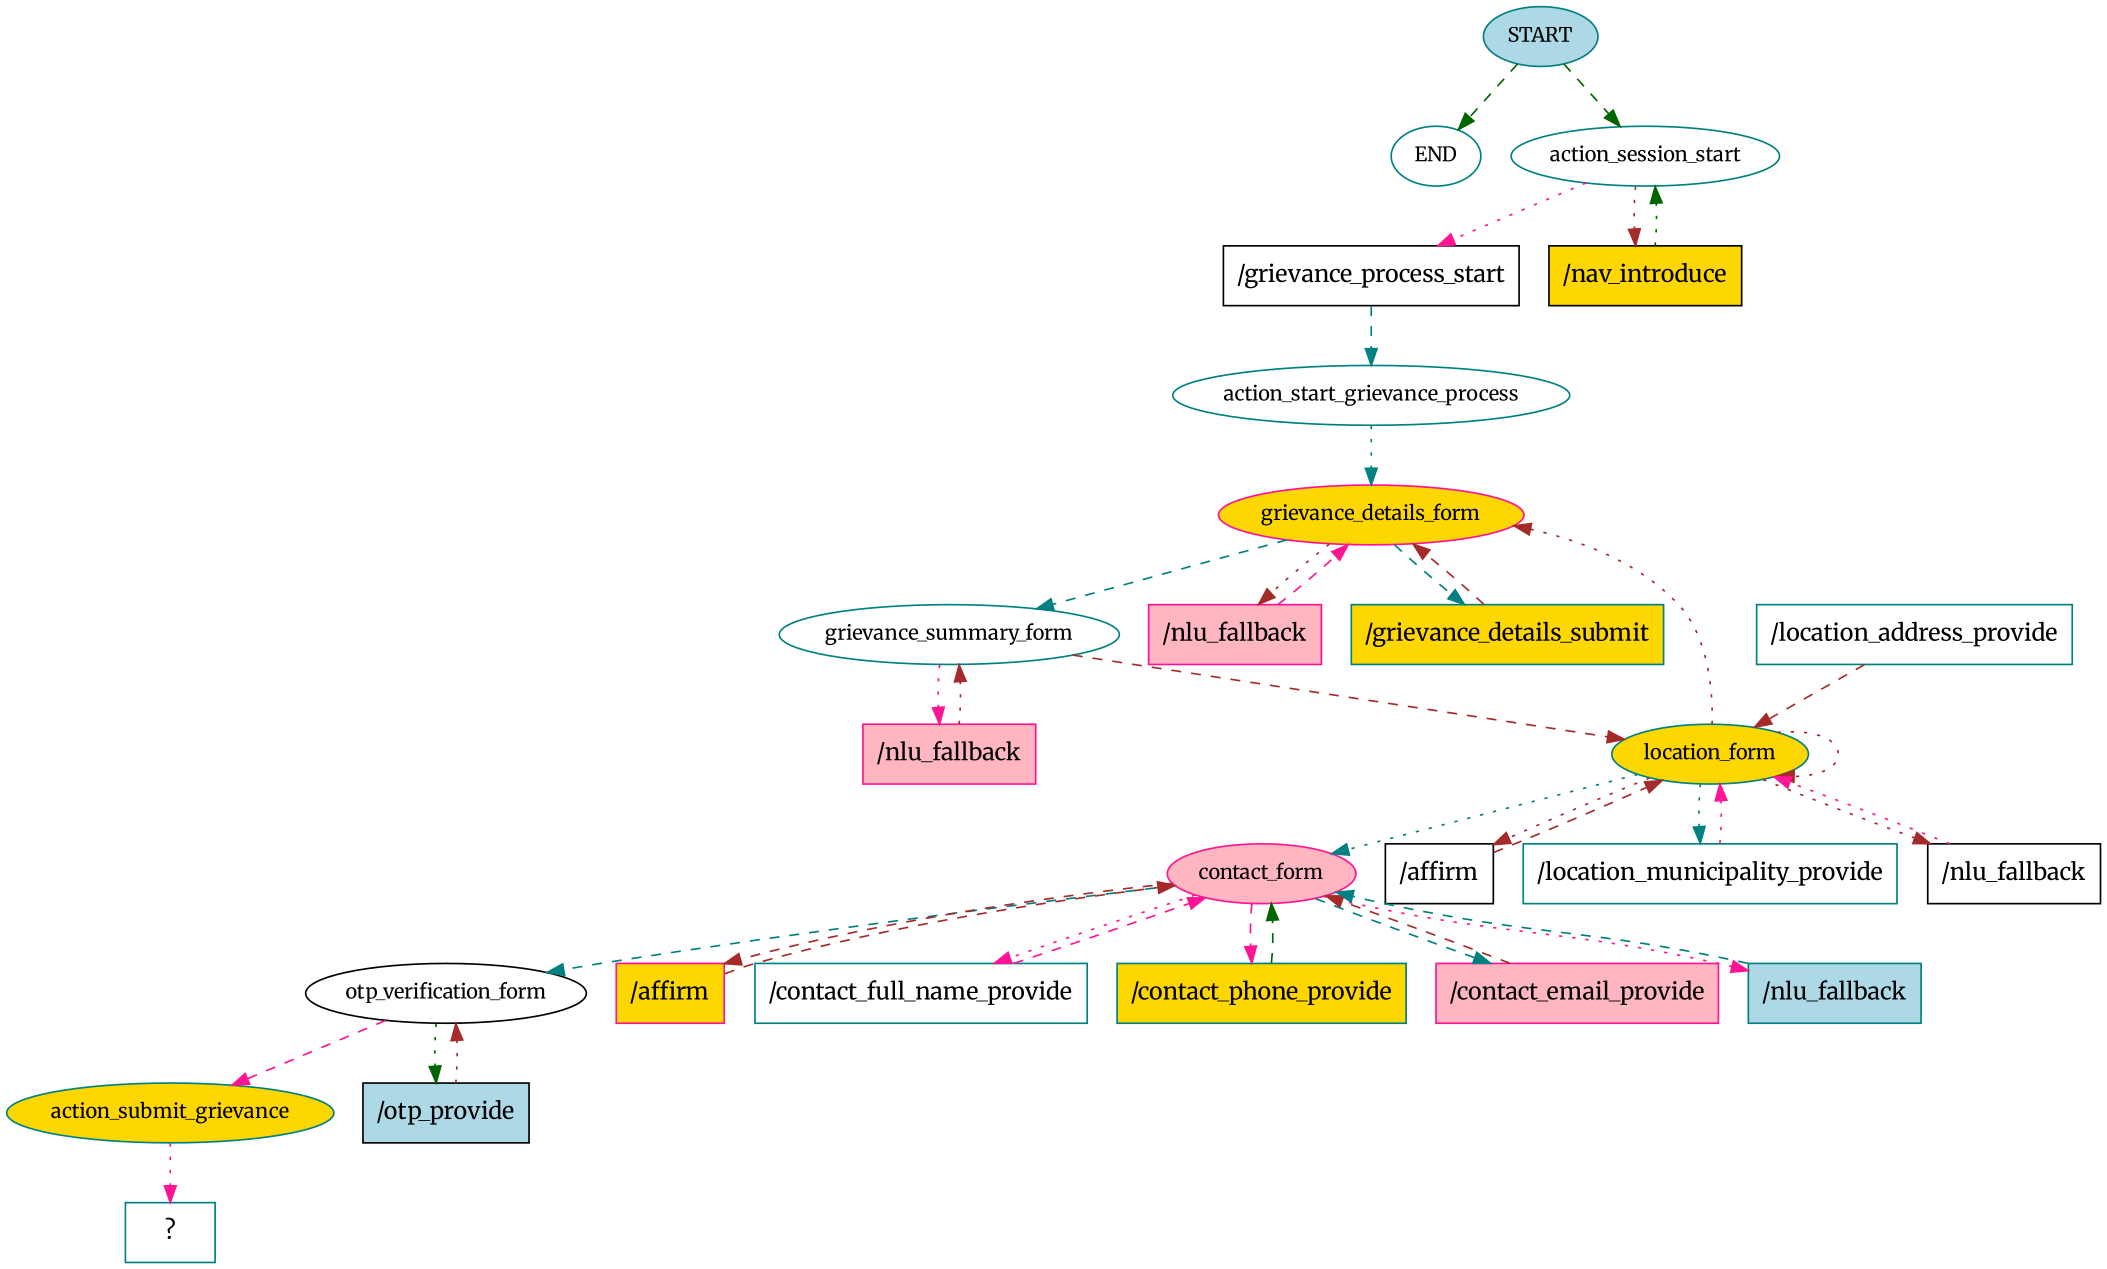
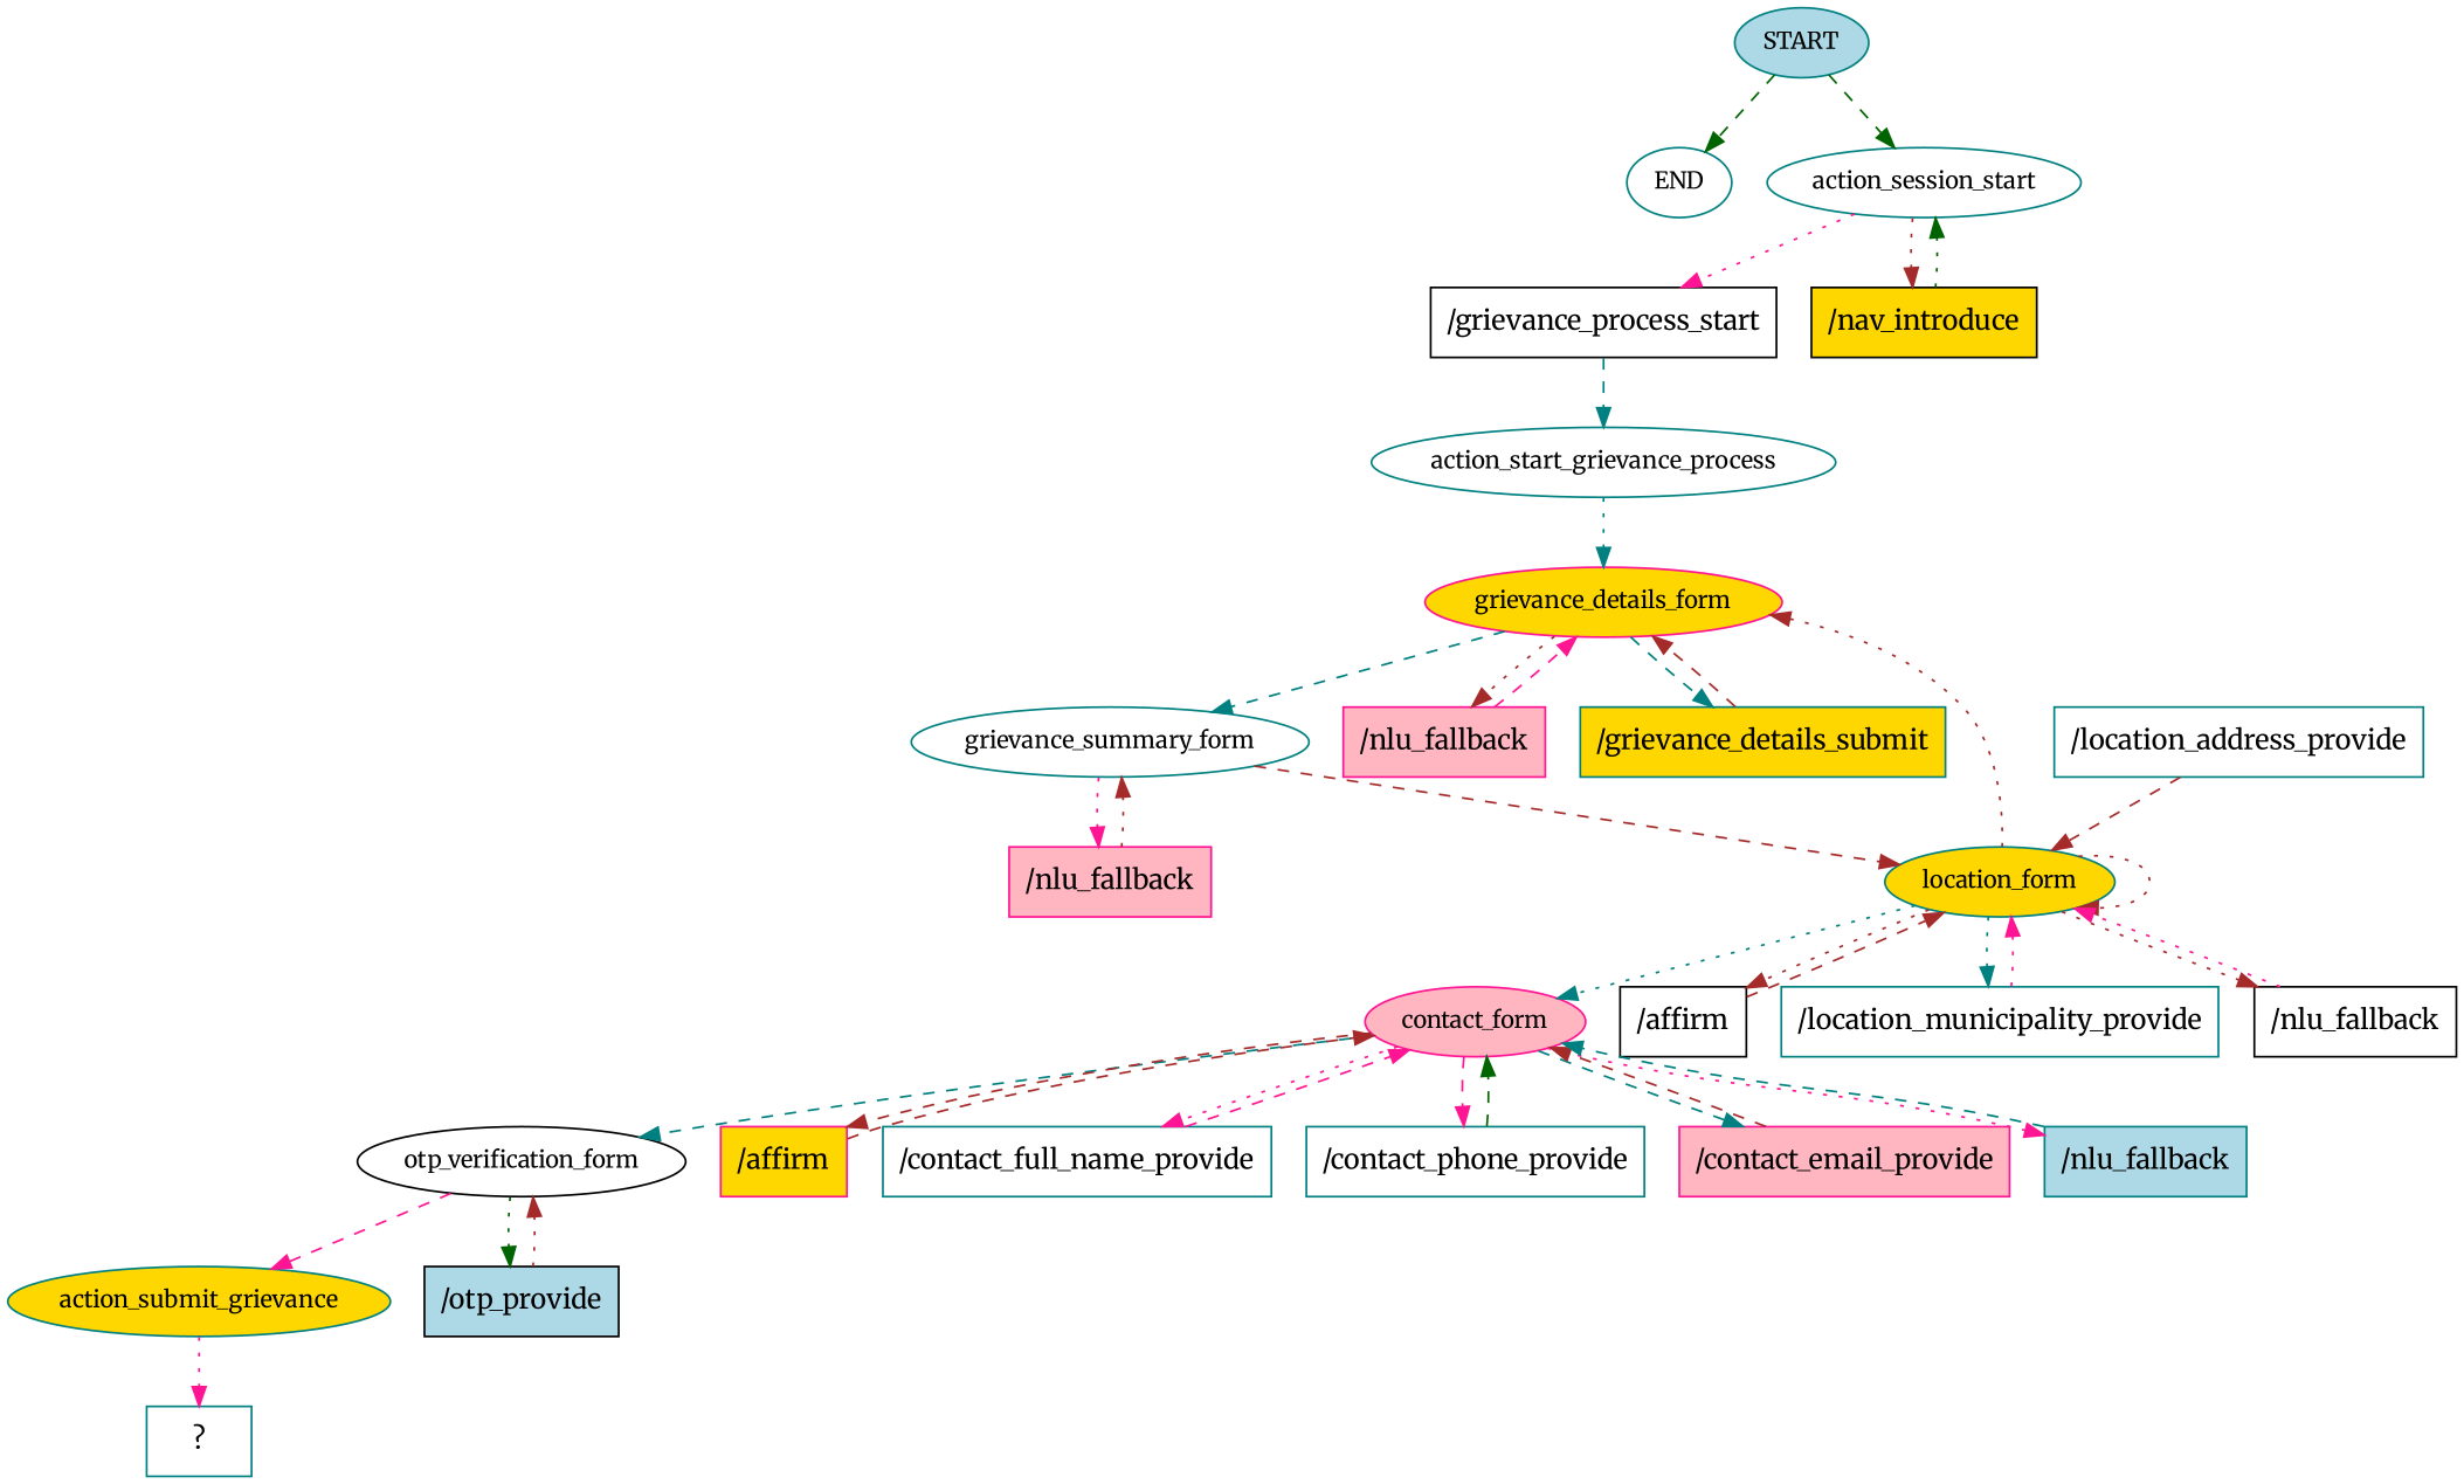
  digraph {
    fontname=Merriweather
    node [color=teal fillcolor=white fontname=Merriweather style=filled shape=rect]
    edge [color=brown fontname=Merriweather style=dashed]
    n1 [fillcolor=lightblue fontsize=12 label=START shape=""]
    n2 [fontsize=12 label=END shape=""]
    n3 [fontsize=12 label=action_session_start shape=""]
    n4 [color=black label="/grievance_process_start"]
    n5 [color=black fillcolor=gold label="/nav_introduce"]
    n6 [fontsize=12 label=action_start_grievance_process shape=""]
    n7 [color=deeppink fillcolor=gold fontsize=12 label=grievance_details_form shape=""]
    n8 [fontsize=12 label=grievance_summary_form shape=""]
    n9 [color=deeppink fillcolor=lightpink label="/nlu_fallback"]
    n10 [fillcolor=gold label="/grievance_details_submit"]
    n11 [fillcolor=gold fontsize=12 label=location_form shape=""]
    n12 [color=deeppink fillcolor=lightpink label="/nlu_fallback"]
    n13 [color=deeppink fillcolor=lightpink fontsize=12 label=contact_form shape=""]
    n14 [color=black label="/affirm"]
    n15 [label="/location_municipality_provide"]
    n16 [color=black label="/nlu_fallback"]
    n17 [color=black fontsize=12 label=otp_verification_form shape=""]
    n18 [color=deeppink fillcolor=gold label="/affirm"]
    n19 [label="/contact_full_name_provide"]
-   n20 [fillcolor=gold label="/contact_phone_provide"]
+   n20 [label="/contact_phone_provide"]
    n21 [color=deeppink fillcolor=lightpink label="/contact_email_provide"]
    n22 [fillcolor=lightblue label="/nlu_fallback"]
    n23 [label="/location_address_provide"]
    n24 [fillcolor=gold fontsize=12 label=action_submit_grievance shape=""]
    n25 [color=black fillcolor=lightblue label="/otp_provide"]
    n26 [label="  ?  "]
    n1 -> n2 [color=darkgreen]
    n1 -> n3 [color=darkgreen]
    n3 -> n4 [color=deeppink style=dotted]
    n3 -> n5 [style=dotted]
    n4 -> n6 [color=teal]
    n5 -> n3 [color=darkgreen style=dotted]
    n6 -> n7 [color=teal style=dotted]
    n7 -> n8 [color=teal]
    n7 -> n9 [style=dotted]
    n7 -> n10 [color=teal]
    n8 -> n11
    n8 -> n12 [color=deeppink style=dotted]
    n9 -> n7 [color=deeppink]
    n10 -> n7
    n11 -> n7 [style=dotted]
    n11 -> n11 [style=dotted]
    n11 -> n13 [color=teal style=dotted]
    n11 -> n14 [style=dotted]
    n11 -> n15 [color=teal style=dotted]
    n11 -> n16 [style=dotted]
    n12 -> n8 [style=dotted]
    n13 -> n17 [color=teal]
    n13 -> n18
    n13 -> n19 [color=deeppink style=dotted]
    n13 -> n20 [color=deeppink]
    n13 -> n21 [color=teal]
    n13 -> n22 [color=deeppink style=dotted]
    n14 -> n11
    n15 -> n11 [color=deeppink style=dotted]
    n16 -> n11 [color=deeppink style=dotted]
    n17 -> n24 [color=deeppink]
    n17 -> n25 [color=darkgreen style=dotted]
    n18 -> n13
    n19 -> n13 [color=deeppink]
    n20 -> n13 [color=darkgreen]
    n21 -> n13
    n22 -> n13 [color=teal]
    n23 -> n11
    n24 -> n26 [color=deeppink style=dotted]
    n25 -> n17 [style=dotted]
  }
